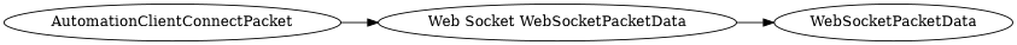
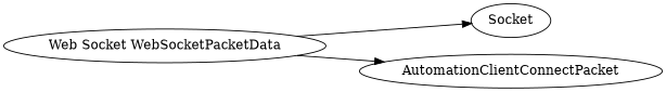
  digraph {
    rankdir=LR
-   n1 [label=WebSocketPacketData]
+   n1 [label=Socket]
    n2 [label=AutomationClientConnectPacket]
    n3 [label="Web Socket WebSocketPacketData"]
    subgraph sub_1 {
      rank=max
      n1
    }
-   n2 -> n3
+   n3 -> n2
    n3 -> n1
  }
